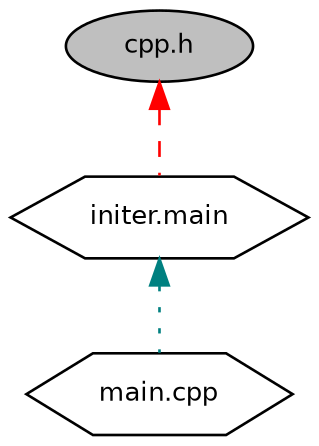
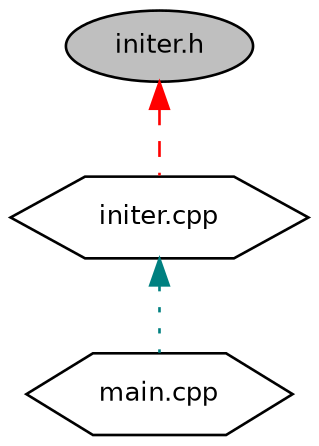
  digraph {
    node [color=black fillcolor=white fontname=Helvetica fontsize=10 shape=hexagon style=filled]
    edge [dir=back fontname=Helvetica fontsize=10 labelfontname=Helvetica labelfontsize=10]
-   n1 [fillcolor=grey75 fontcolor=black height=0.2 label="cpp.h" shape=ellipse width=0.4]
-   n2 [height=0.2 label="initer.main" width=0.4]
+   n1 [fillcolor=grey75 fontcolor=black height=0.2 label="initer.h" shape=ellipse width=0.4]
+   n2 [height=0.2 label="initer.cpp" width=0.4]
    n3 [height=0.2 label="main.cpp" width=0.4]
    n1 -> n2 [color=red style=dashed]
    n2 -> n3 [color=teal style=dotted]
  }
